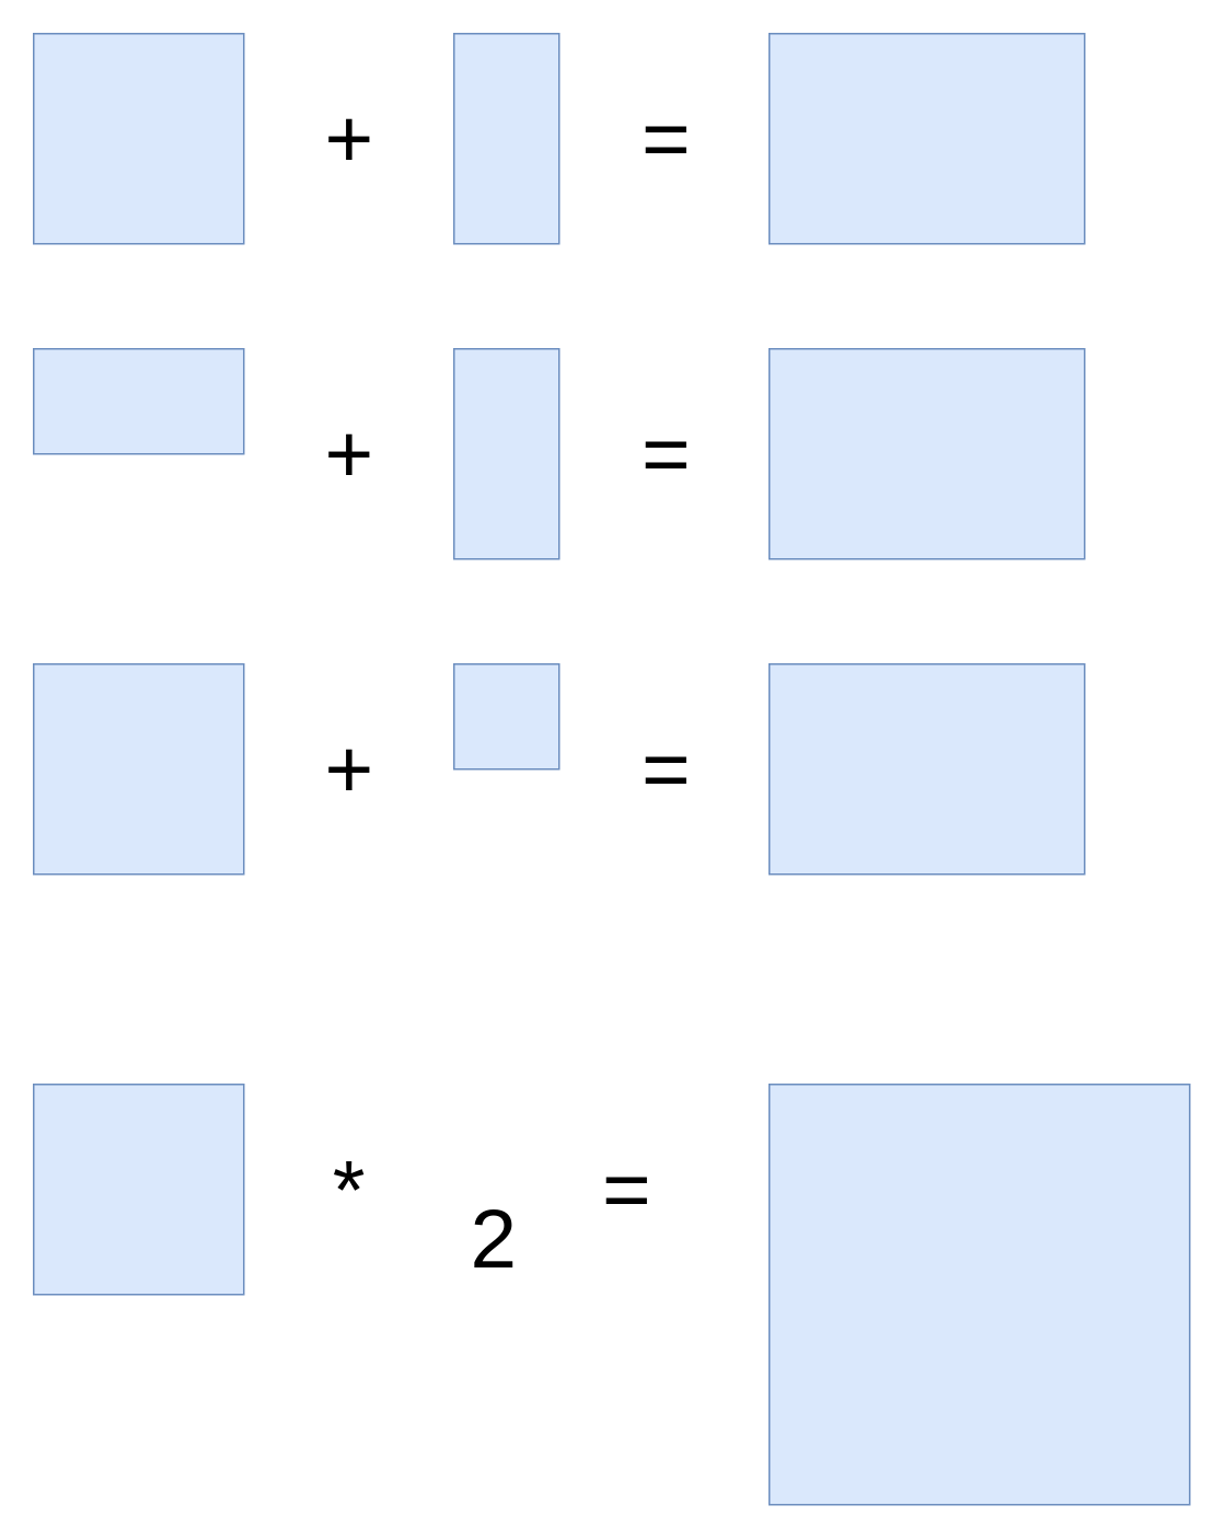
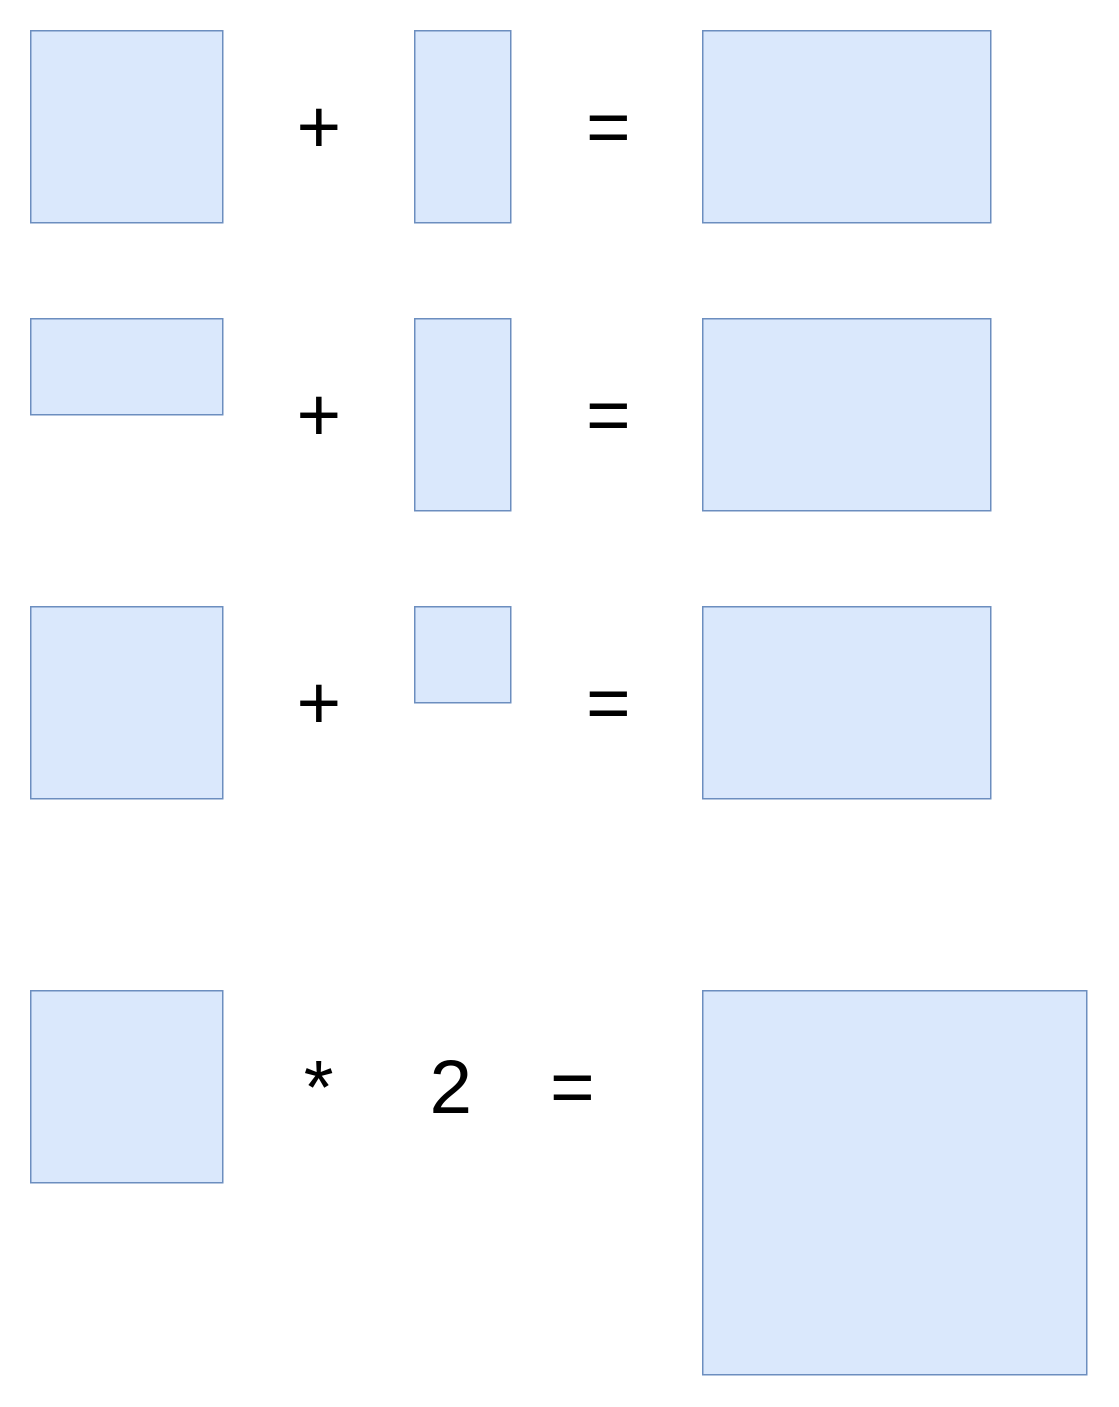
  <mxCell id="0" />
  <mxCell id="1" parent="0" />
  <mxCell id="2" value="" style="rounded=0;whiteSpace=wrap;html=1;shadow=0;fillColor=#dae8fc;strokeColor=#6c8ebf;" vertex="1" parent="1"><mxGeometry x="20" y="20" width="128" height="128" as="geometry" /></mxCell>
  <mxCell id="3" value="" style="whiteSpace=wrap;html=1;rounded=0;shadow=0;fillColor=#dae8fc;strokeColor=#6c8ebf;" vertex="1" parent="1"><mxGeometry x="276" y="20" width="64" height="128" as="geometry" /></mxCell>
  <mxCell id="4" value="+" style="text;html=1;resizable=0;autosize=1;align=center;verticalAlign=middle;points=[];fillColor=none;strokeColor=none;rounded=0;fontSize=51;shadow=0;" vertex="1" parent="1"><mxGeometry x="188" y="52" width="48" height="64" as="geometry" /></mxCell>
  <mxCell id="5" value="=" style="text;html=1;resizable=0;autosize=1;align=center;verticalAlign=middle;points=[];fillColor=none;strokeColor=none;rounded=0;fontSize=51;shadow=0;" vertex="1" parent="1"><mxGeometry x="381" y="52" width="48" height="64" as="geometry" /></mxCell>
  <mxCell id="6" value="" style="rounded=0;whiteSpace=wrap;html=1;shadow=0;fillColor=#dae8fc;strokeColor=#6c8ebf;" vertex="1" parent="1"><mxGeometry x="468" y="20" width="192" height="128" as="geometry" /></mxCell>
  <mxCell id="7" value="" style="rounded=0;whiteSpace=wrap;html=1;shadow=0;fillColor=#dae8fc;strokeColor=#6c8ebf;" vertex="1" parent="1"><mxGeometry x="20" y="212" width="128" height="64" as="geometry" /></mxCell>
  <mxCell id="8" value="" style="whiteSpace=wrap;html=1;rounded=0;shadow=0;fillColor=#dae8fc;strokeColor=#6c8ebf;" vertex="1" parent="1"><mxGeometry x="276" y="212" width="64" height="128" as="geometry" /></mxCell>
  <mxCell id="9" value="+" style="text;html=1;resizable=0;autosize=1;align=center;verticalAlign=middle;points=[];fillColor=none;strokeColor=none;rounded=0;fontSize=51;shadow=0;" vertex="1" parent="1"><mxGeometry x="188" y="244" width="48" height="64" as="geometry" /></mxCell>
  <mxCell id="10" value="=" style="text;html=1;resizable=0;autosize=1;align=center;verticalAlign=middle;points=[];fillColor=none;strokeColor=none;rounded=0;fontSize=51;shadow=0;" vertex="1" parent="1"><mxGeometry x="381" y="244" width="48" height="64" as="geometry" /></mxCell>
  <mxCell id="11" value="" style="rounded=0;whiteSpace=wrap;html=1;shadow=0;fillColor=#dae8fc;strokeColor=#6c8ebf;" vertex="1" parent="1"><mxGeometry x="468" y="212" width="192" height="128" as="geometry" /></mxCell>
  <mxCell id="12" value="" style="rounded=0;whiteSpace=wrap;html=1;shadow=0;fillColor=#dae8fc;strokeColor=#6c8ebf;" vertex="1" parent="1"><mxGeometry x="20" y="404" width="128" height="128" as="geometry" /></mxCell>
  <mxCell id="13" value="" style="whiteSpace=wrap;html=1;rounded=0;shadow=0;fillColor=#dae8fc;strokeColor=#6c8ebf;" vertex="1" parent="1"><mxGeometry x="276" y="404" width="64" height="64" as="geometry" /></mxCell>
  <mxCell id="14" value="+" style="text;html=1;resizable=0;autosize=1;align=center;verticalAlign=middle;points=[];fillColor=none;strokeColor=none;rounded=0;fontSize=51;shadow=0;" vertex="1" parent="1"><mxGeometry x="188" y="436" width="48" height="64" as="geometry" /></mxCell>
  <mxCell id="15" value="=" style="text;html=1;resizable=0;autosize=1;align=center;verticalAlign=middle;points=[];fillColor=none;strokeColor=none;rounded=0;fontSize=51;shadow=0;" vertex="1" parent="1"><mxGeometry x="381" y="436" width="48" height="64" as="geometry" /></mxCell>
  <mxCell id="16" value="" style="rounded=0;whiteSpace=wrap;html=1;shadow=0;fillColor=#dae8fc;strokeColor=#6c8ebf;" vertex="1" parent="1"><mxGeometry x="468" y="404" width="192" height="128" as="geometry" /></mxCell>
  <mxCell id="17" value="" style="rounded=0;whiteSpace=wrap;html=1;shadow=0;fillColor=#dae8fc;strokeColor=#6c8ebf;" vertex="1" parent="1"><mxGeometry x="20" y="660" width="128" height="128" as="geometry" /></mxCell>
  <mxCell id="18" value="*" style="text;html=1;resizable=0;autosize=1;align=center;verticalAlign=middle;points=[];fillColor=none;strokeColor=none;rounded=0;fontSize=51;" vertex="1" parent="1"><mxGeometry x="188" y="692" width="48" height="64" as="geometry" /></mxCell>
- <mxCell id="19" value="2" style="text;html=1;resizable=0;autosize=1;align=center;verticalAlign=middle;points=[];fillColor=none;strokeColor=none;rounded=0;fontSize=51;" vertex="1" parent="1"><mxGeometry x="276" y="722" width="48" height="64" as="geometry" /></mxCell>
+ <mxCell id="19" value="2" style="text;html=1;resizable=0;autosize=1;align=center;verticalAlign=middle;points=[];fillColor=none;strokeColor=none;rounded=0;fontSize=51;" vertex="1" parent="1"><mxGeometry x="276" y="692" width="48" height="64" as="geometry" /></mxCell>
  <mxCell id="20" value="=" style="text;html=1;resizable=0;autosize=1;align=center;verticalAlign=middle;points=[];fillColor=none;strokeColor=none;rounded=0;fontSize=51;" vertex="1" parent="1"><mxGeometry x="357" y="692" width="48" height="64" as="geometry" /></mxCell>
  <mxCell id="21" value="" style="rounded=0;whiteSpace=wrap;html=1;shadow=0;fillColor=#dae8fc;strokeColor=#6c8ebf;" vertex="1" parent="1"><mxGeometry x="468" y="660" width="256" height="256" as="geometry" /></mxCell>
